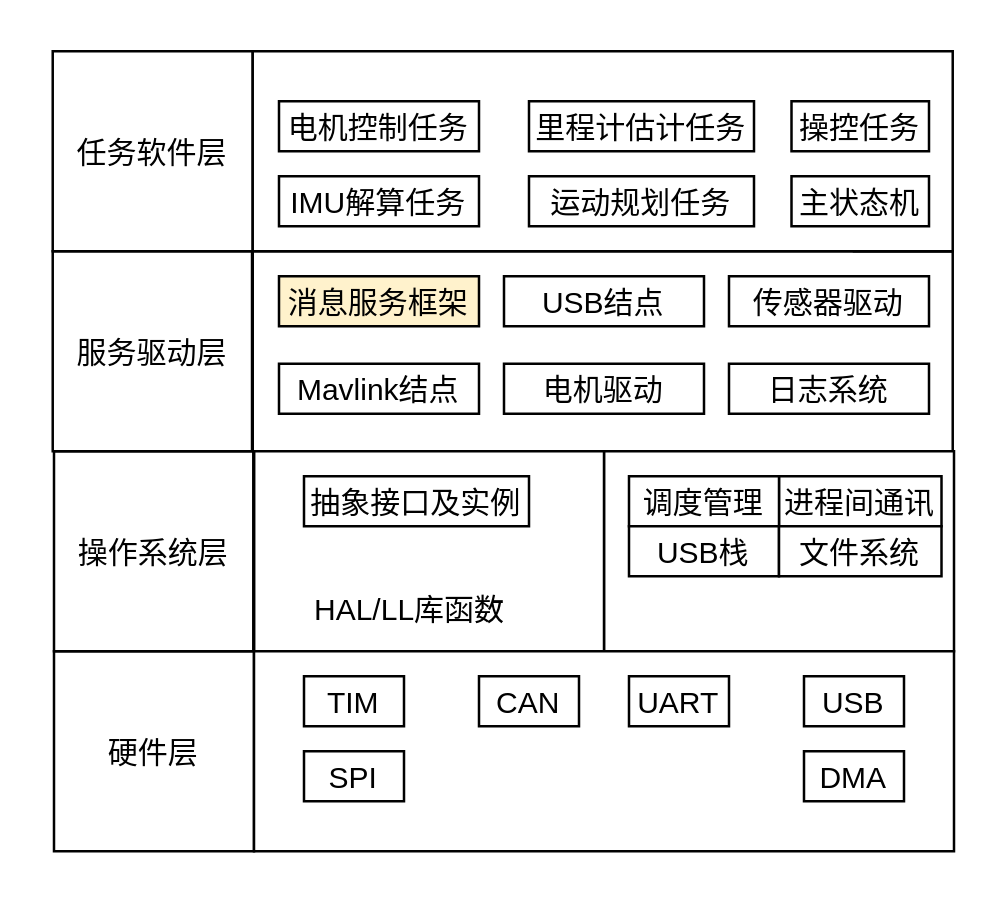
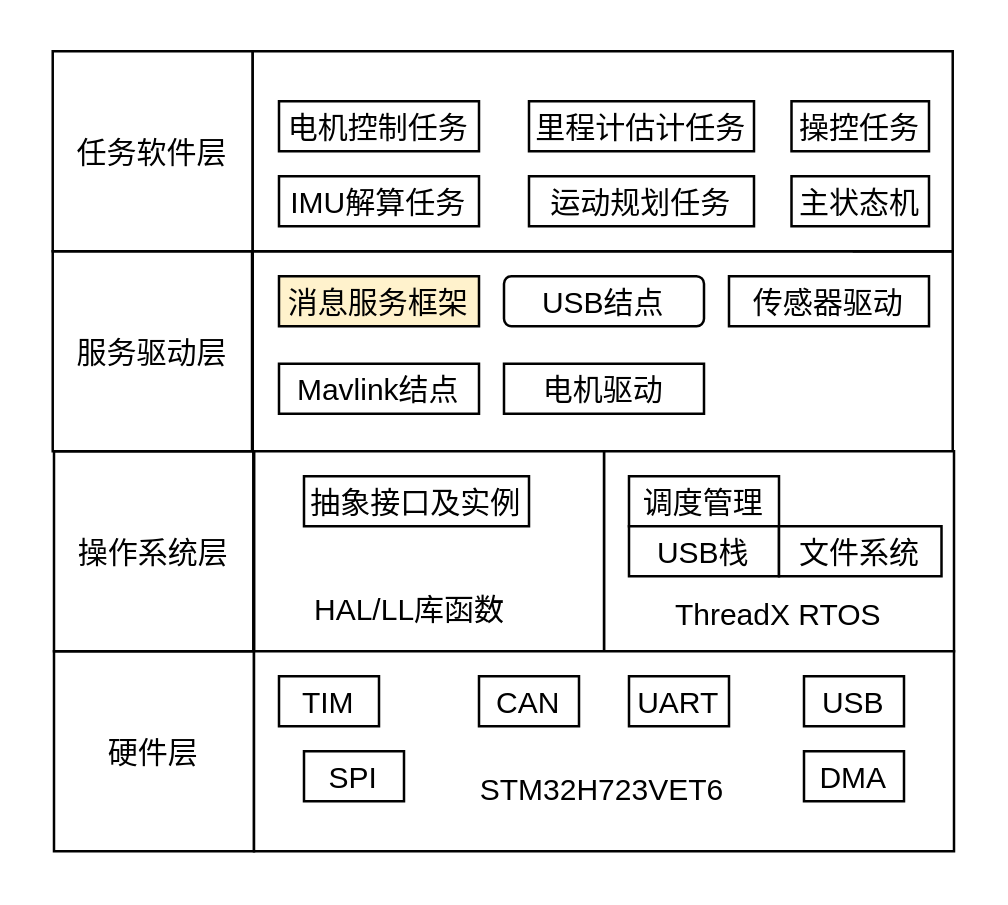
  <mxCell id="0" />
  <mxCell id="1" parent="0" />
  <mxCell id="2" value="" style="rounded=0;" parent="1" vertex="1"><mxGeometry x="100.49" y="100" width="280" height="80" as="geometry" /></mxCell>
  <mxCell id="3" value="" style="rounded=0;" parent="1" vertex="1"><mxGeometry x="241" y="180" width="140" height="80" as="geometry" /></mxCell>
  <mxCell id="4" value="" style="rounded=0;" parent="1" vertex="1"><mxGeometry x="101" y="180" width="140" height="80" as="geometry" /></mxCell>
  <mxCell id="5" value="硬件层" style="rounded=0;" parent="1" vertex="1"><mxGeometry x="21" y="260" width="80" height="80" as="geometry" /></mxCell>
  <mxCell id="6" value="操作系统层" style="rounded=0;" parent="1" vertex="1"><mxGeometry x="21" y="180" width="80" height="80" as="geometry" /></mxCell>
  <mxCell id="7" value="服务驱动层" style="rounded=0;" parent="1" vertex="1"><mxGeometry x="20.49" y="100" width="80" height="80" as="geometry" /></mxCell>
  <mxCell id="8" value="任务软件层" style="rounded=0;" parent="1" vertex="1"><mxGeometry x="20.49" y="20" width="80" height="80" as="geometry" /></mxCell>
  <mxCell id="9" value="" style="rounded=0;" parent="1" vertex="1"><mxGeometry x="101" y="260" width="280" height="80" as="geometry" /></mxCell>
- <mxCell id="10" value="TIM" style="rounded=0;" parent="1" vertex="1"><mxGeometry x="121" y="270" width="40" height="20" as="geometry" /></mxCell>
+ <mxCell id="10" value="TIM" style="rounded=0;" parent="1" vertex="1"><mxGeometry x="111" y="270" width="40" height="20" as="geometry" /></mxCell>
  <mxCell id="11" value="CAN" style="rounded=0;" parent="1" vertex="1"><mxGeometry x="191" y="270" width="40" height="20" as="geometry" /></mxCell>
  <mxCell id="12" value="UART" style="rounded=0;" parent="1" vertex="1"><mxGeometry x="251" y="270" width="40" height="20" as="geometry" /></mxCell>
  <mxCell id="13" value="SPI" style="rounded=0;" parent="1" vertex="1"><mxGeometry x="121" y="300" width="40" height="20" as="geometry" /></mxCell>
  <mxCell id="14" value="USB" style="rounded=0;" parent="1" vertex="1"><mxGeometry x="321" y="270" width="40" height="20" as="geometry" /></mxCell>
  <mxCell id="15" value="" style="endArrow=none;" parent="1" edge="1"><mxGeometry width="50" height="50" relative="1" as="geometry"><mxPoint x="100.72" y="260" as="sourcePoint" /><mxPoint x="100.72" y="180" as="targetPoint" /></mxGeometry></mxCell>
  <mxCell id="16" value="" style="endArrow=none;" parent="1" edge="1"><mxGeometry width="50" height="50" relative="1" as="geometry"><mxPoint x="100.21" y="180" as="sourcePoint" /><mxPoint x="100.21" y="100" as="targetPoint" /></mxGeometry></mxCell>
  <mxCell id="17" value="" style="rounded=0;" parent="1" vertex="1"><mxGeometry x="100.49" y="20" width="280" height="80" as="geometry" /></mxCell>
  <mxCell id="18" value="" style="endArrow=none;" parent="1" edge="1"><mxGeometry width="50" height="50" relative="1" as="geometry"><mxPoint x="340.49" y="100" as="sourcePoint" /><mxPoint x="380.49" y="100" as="targetPoint" /></mxGeometry></mxCell>
+ <mxCell id="19" value="ThreadX RTOS" style="text;strokeColor=none;fillColor=none;align=center;verticalAlign=middle;rounded=0;" parent="1" vertex="1"><mxGeometry x="266" y="230" width="90" height="30" as="geometry" /></mxCell>
  <mxCell id="20" value="DMA" style="rounded=0;" parent="1" vertex="1"><mxGeometry x="321" y="300" width="40" height="20" as="geometry" /></mxCell>
- <mxCell id="22" value="进程间通讯" style="rounded=0;" parent="1" vertex="1"><mxGeometry x="311" y="190" width="65" height="20" as="geometry" /></mxCell>
+ <mxCell id="21" value="STM32H723VET6" style="text;strokeColor=none;fillColor=none;align=center;verticalAlign=middle;rounded=0;" parent="1" vertex="1"><mxGeometry x="190.49" y="300" width="100" height="30" as="geometry" /></mxCell>
  <mxCell id="23" value="调度管理" style="rounded=0;" parent="1" vertex="1"><mxGeometry x="251" y="190" width="60" height="20" as="geometry" /></mxCell>
  <mxCell id="24" value="USB栈" style="rounded=0;" parent="1" vertex="1"><mxGeometry x="251" y="210" width="60" height="20" as="geometry" /></mxCell>
  <mxCell id="25" value="文件系统" style="rounded=0;" parent="1" vertex="1"><mxGeometry x="311" y="210" width="65" height="20" as="geometry" /></mxCell>
  <mxCell id="26" value="消息服务框架" style="rounded=0;fillColor=#fff2cc;" parent="1" vertex="1"><mxGeometry x="111" y="110" width="80" height="20" as="geometry" /></mxCell>
  <mxCell id="27" value="Mavlink结点" style="rounded=0;" parent="1" vertex="1"><mxGeometry x="111" y="145" width="80" height="20" as="geometry" /></mxCell>
- <mxCell id="28" value="USB结点" style="rounded=0;" parent="1" vertex="1"><mxGeometry x="201" y="110" width="80" height="20" as="geometry" /></mxCell>
+ <mxCell id="28" value="USB结点" style="rounded=1;" parent="1" vertex="1"><mxGeometry x="201" y="110" width="80" height="20" as="geometry" /></mxCell>
  <mxCell id="29" value="电机控制任务" style="rounded=0;" parent="1" vertex="1"><mxGeometry x="111" y="40" width="80" height="20" as="geometry" /></mxCell>
  <mxCell id="30" value="IMU解算任务" style="rounded=0;" parent="1" vertex="1"><mxGeometry x="111" y="70" width="80" height="20" as="geometry" /></mxCell>
  <mxCell id="31" value="里程计估计任务" style="rounded=0;" parent="1" vertex="1"><mxGeometry x="211" y="40" width="90" height="20" as="geometry" /></mxCell>
  <mxCell id="32" value="运动规划任务" style="rounded=0;" parent="1" vertex="1"><mxGeometry x="211" y="70" width="90" height="20" as="geometry" /></mxCell>
  <mxCell id="33" value="抽象接口及实例" style="rounded=0;" parent="1" vertex="1"><mxGeometry x="121" y="190" width="90" height="20" as="geometry" /></mxCell>
  <mxCell id="34" value="电机驱动" style="rounded=0;" parent="1" vertex="1"><mxGeometry x="201" y="145" width="80" height="20" as="geometry" /></mxCell>
  <mxCell id="35" value="HAL/LL库函数" style="text;" parent="1" vertex="1"><mxGeometry x="123.5" y="230" width="85" height="20" as="geometry" /></mxCell>
  <mxCell id="36" value="传感器驱动" style="rounded=0;" parent="1" vertex="1"><mxGeometry x="291" y="110" width="80" height="20" as="geometry" /></mxCell>
- <mxCell id="37" value="日志系统" style="rounded=0;" parent="1" vertex="1"><mxGeometry x="291" y="145" width="80" height="20" as="geometry" /></mxCell>
  <mxCell id="38" value="操控任务" style="rounded=0;" parent="1" vertex="1"><mxGeometry x="316" y="40" width="55" height="20" as="geometry" /></mxCell>
  <mxCell id="39" value="主状态机" style="rounded=0;" parent="1" vertex="1"><mxGeometry x="316" y="70" width="55" height="20" as="geometry" /></mxCell>
